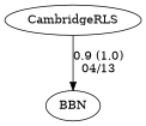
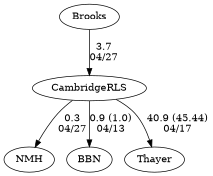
  digraph {
    edge [random=random weight=100]
    CambridgeRLS
+   NMH
    BBN
+   Thayer
+   Brooks
+   CambridgeRLS -> NMH [label="0.3\n04/27"]
    CambridgeRLS -> BBN [label="0.9 (1.0)\n04/13"]
+   CambridgeRLS -> Thayer [label="40.9 (45.44)\n04/17" weight=60]
+   Brooks -> CambridgeRLS [label="3.7\n04/27" weight=97]
  }
